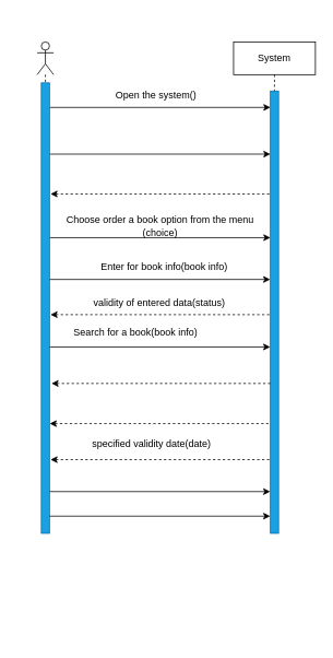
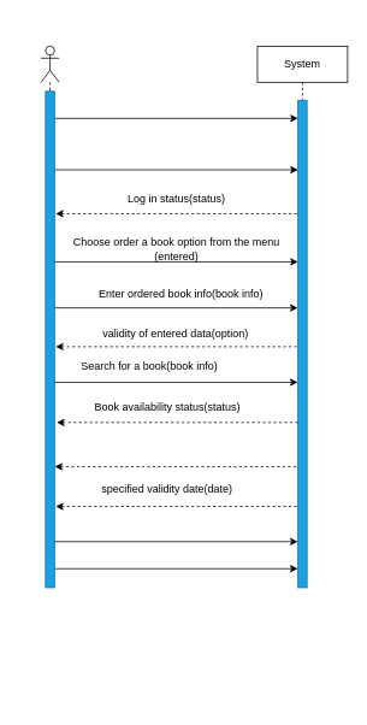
  <mxCell id="0" />
  <mxCell id="1" parent="0" />
  <mxCell id="2" value="" style="group" parent="1" vertex="1" connectable="0"><mxGeometry x="20" y="20" width="365" height="760" as="geometry" /></mxCell>
  <mxCell id="3" value="" style="shape=umlLifeline;perimeter=lifelinePerimeter;whiteSpace=wrap;html=1;container=1;dropTarget=0;collapsible=0;recursiveResize=0;outlineConnect=0;portConstraint=eastwest;newEdgeStyle={&quot;curved&quot;:0,&quot;rounded&quot;:0};participant=umlActor;" parent="2" vertex="1"><mxGeometry x="25" y="30" width="20" height="600" as="geometry" /></mxCell>
  <mxCell id="4" value="" style="html=1;points=[[0,0,0,0,5],[0,1,0,0,-5],[1,0,0,0,5],[1,1,0,0,-5]];perimeter=orthogonalPerimeter;outlineConnect=0;targetShapes=umlLifeline;portConstraint=eastwest;newEdgeStyle={&quot;curved&quot;:0,&quot;rounded&quot;:0};container=0;fillColor=#1ba1e2;fontColor=#ffffff;strokeColor=#006EAF;" parent="3" vertex="1"><mxGeometry x="5" y="50" width="10" height="550" as="geometry" /></mxCell>
  <mxCell id="5" value="System" style="shape=umlLifeline;perimeter=lifelinePerimeter;whiteSpace=wrap;html=1;container=0;dropTarget=0;collapsible=0;recursiveResize=0;outlineConnect=0;portConstraint=eastwest;newEdgeStyle={&quot;edgeStyle&quot;:&quot;elbowEdgeStyle&quot;,&quot;elbow&quot;:&quot;vertical&quot;,&quot;curved&quot;:0,&quot;rounded&quot;:0};" parent="2" vertex="1"><mxGeometry x="265" y="30" width="100" height="340" as="geometry" /></mxCell>
  <mxCell id="6" value="" style="html=1;points=[[0,0,0,0,5],[0,1,0,0,-5],[1,0,0,0,5],[1,1,0,0,-5]];perimeter=orthogonalPerimeter;outlineConnect=0;targetShapes=umlLifeline;portConstraint=eastwest;newEdgeStyle={&quot;curved&quot;:0,&quot;rounded&quot;:0};fillColor=#1ba1e2;container=0;fontColor=#ffffff;strokeColor=#006EAF;" parent="2" vertex="1"><mxGeometry x="310" y="90" width="10" height="540" as="geometry" /></mxCell>
  <mxCell id="7" value="" style="endArrow=classic;html=1;rounded=0;" parent="2" edge="1"><mxGeometry width="50" height="50" relative="1" as="geometry"><mxPoint x="40.5" y="110" as="sourcePoint" /><mxPoint x="310" y="110" as="targetPoint" /></mxGeometry></mxCell>
- <mxCell id="8" value="Open the system()" style="text;html=1;align=center;verticalAlign=middle;resizable=0;points=[];autosize=1;strokeColor=none;fillColor=none;" parent="2" vertex="1"><mxGeometry x="110" y="80" width="120" height="30" as="geometry" /></mxCell>
  <mxCell id="9" value="" style="endArrow=classic;html=1;rounded=0;" parent="2" edge="1"><mxGeometry width="50" height="50" relative="1" as="geometry"><mxPoint x="40.5" y="269.0" as="sourcePoint" /><mxPoint x="310" y="269.0" as="targetPoint" /></mxGeometry></mxCell>
  <mxCell id="10" value="" style="html=1;labelBackgroundColor=#ffffff;startArrow=none;startFill=0;startSize=6;endArrow=classic;endFill=1;endSize=6;jettySize=auto;orthogonalLoop=1;strokeWidth=1;dashed=1;fontSize=14;rounded=0;" parent="2" edge="1"><mxGeometry width="60" height="60" relative="1" as="geometry"><mxPoint x="307.75" y="496" as="sourcePoint" /><mxPoint x="40.25" y="496" as="targetPoint" /></mxGeometry></mxCell>
  <mxCell id="11" value="" style="endArrow=classic;html=1;rounded=0;" parent="2" edge="1"><mxGeometry width="50" height="50" relative="1" as="geometry"><mxPoint x="40.5" y="167" as="sourcePoint" /><mxPoint x="310" y="167" as="targetPoint" /></mxGeometry></mxCell>
  <mxCell id="12" value="" style="endArrow=classic;html=1;rounded=0;" parent="2" edge="1"><mxGeometry width="50" height="50" relative="1" as="geometry"><mxPoint x="40.25" y="609" as="sourcePoint" /><mxPoint x="309.75" y="609" as="targetPoint" /></mxGeometry></mxCell>
  <mxCell id="13" value="" style="html=1;labelBackgroundColor=#ffffff;startArrow=none;startFill=0;startSize=6;endArrow=classic;endFill=1;endSize=6;jettySize=auto;orthogonalLoop=1;strokeWidth=1;dashed=1;fontSize=14;rounded=0;" parent="2" edge="1"><mxGeometry width="60" height="60" relative="1" as="geometry"><mxPoint x="308.75" y="215.66" as="sourcePoint" /><mxPoint x="41.25" y="215.66" as="targetPoint" /></mxGeometry></mxCell>
- <mxCell id="15" value="Choose order a book&amp;nbsp;option from the menu&lt;div&gt;(choice)&lt;/div&gt;" style="text;html=1;align=center;verticalAlign=middle;resizable=0;points=[];autosize=1;strokeColor=none;fillColor=none;" parent="2" vertex="1"><mxGeometry x="50" y="235" width="250" height="40" as="geometry" /></mxCell>
+ <mxCell id="14" value="Log in status(status)" style="text;html=1;align=center;verticalAlign=middle;resizable=0;points=[];autosize=1;strokeColor=none;fillColor=none;" parent="2" vertex="1"><mxGeometry x="110" y="185" width="130" height="30" as="geometry" /></mxCell>
+ <mxCell id="15" value="Choose order a book&amp;nbsp;option from the menu&lt;div&gt;(entered)&lt;/div&gt;" style="text;html=1;align=center;verticalAlign=middle;resizable=0;points=[];autosize=1;strokeColor=none;fillColor=none;" parent="2" vertex="1"><mxGeometry x="50" y="235" width="250" height="40" as="geometry" /></mxCell>
  <mxCell id="16" value="" style="endArrow=classic;html=1;rounded=0;" parent="2" edge="1"><mxGeometry width="50" height="50" relative="1" as="geometry"><mxPoint x="40.25" y="320" as="sourcePoint" /><mxPoint x="309.75" y="320" as="targetPoint" /></mxGeometry></mxCell>
- <mxCell id="17" value="Enter for book info(book info)" style="text;html=1;align=center;verticalAlign=middle;resizable=0;points=[];autosize=1;strokeColor=none;fillColor=none;" parent="2" vertex="1"><mxGeometry x="75" y="290" width="210" height="30" as="geometry" /></mxCell>
+ <mxCell id="17" value="Enter ordered book info(book info)" style="text;html=1;align=center;verticalAlign=middle;resizable=0;points=[];autosize=1;strokeColor=none;fillColor=none;" parent="2" vertex="1"><mxGeometry x="75" y="290" width="210" height="30" as="geometry" /></mxCell>
  <mxCell id="18" value="Search for a book(book info)" style="text;html=1;align=center;verticalAlign=middle;resizable=0;points=[];autosize=1;strokeColor=none;fillColor=none;" parent="2" vertex="1"><mxGeometry x="60" y="370" width="170" height="30" as="geometry" /></mxCell>
  <mxCell id="19" value="" style="html=1;labelBackgroundColor=#ffffff;startArrow=none;startFill=0;startSize=6;endArrow=classic;endFill=1;endSize=6;jettySize=auto;orthogonalLoop=1;strokeWidth=1;dashed=1;fontSize=14;rounded=0;" parent="2" edge="1"><mxGeometry width="60" height="60" relative="1" as="geometry"><mxPoint x="310" y="447" as="sourcePoint" /><mxPoint x="42.5" y="447" as="targetPoint" /></mxGeometry></mxCell>
+ <mxCell id="20" value="Book&amp;nbsp;availability status(status)" style="text;html=1;align=center;verticalAlign=middle;resizable=0;points=[];autosize=1;strokeColor=none;fillColor=none;" parent="2" vertex="1"><mxGeometry x="75" y="415" width="180" height="30" as="geometry" /></mxCell>
  <mxCell id="21" value="" style="html=1;labelBackgroundColor=#ffffff;startArrow=none;startFill=0;startSize=6;endArrow=classic;endFill=1;endSize=6;jettySize=auto;orthogonalLoop=1;strokeWidth=1;dashed=1;fontSize=14;rounded=0;" parent="2" edge="1"><mxGeometry width="60" height="60" relative="1" as="geometry"><mxPoint x="308.75" y="540" as="sourcePoint" /><mxPoint x="41.25" y="540" as="targetPoint" /></mxGeometry></mxCell>
  <mxCell id="22" value="specified validity date(date)" style="text;align=center;verticalAlign=middle;resizable=0;points=[];autosize=1;strokeColor=none;fillColor=none;" parent="2" vertex="1"><mxGeometry x="80" y="505" width="170" height="30" as="geometry" /></mxCell>
  <mxCell id="23" value="" style="endArrow=classic;html=1;rounded=0;" parent="2" edge="1"><mxGeometry width="50" height="50" relative="1" as="geometry"><mxPoint x="40.25" y="402.47" as="sourcePoint" /><mxPoint x="309.75" y="402.47" as="targetPoint" /></mxGeometry></mxCell>
  <mxCell id="24" value="" style="html=1;labelBackgroundColor=#ffffff;startArrow=none;startFill=0;startSize=6;endArrow=classic;endFill=1;endSize=6;jettySize=auto;orthogonalLoop=1;strokeWidth=1;dashed=1;fontSize=14;rounded=0;" parent="2" edge="1"><mxGeometry width="60" height="60" relative="1" as="geometry"><mxPoint x="308.75" y="363" as="sourcePoint" /><mxPoint x="41.25" y="363" as="targetPoint" /></mxGeometry></mxCell>
  <mxCell id="25" value="" style="endArrow=classic;html=1;rounded=0;" edge="1" parent="2"><mxGeometry width="50" height="50" relative="1" as="geometry"><mxPoint x="40.25" y="579" as="sourcePoint" /><mxPoint x="309.75" y="579" as="targetPoint" /></mxGeometry></mxCell>
- <mxCell id="26" value="validity of entered data(status)" style="text;html=1;align=center;verticalAlign=middle;resizable=0;points=[];autosize=1;strokeColor=none;fillColor=none;" parent="1" vertex="1"><mxGeometry x="104" y="354" width="180" height="30" as="geometry" /></mxCell>
+ <mxCell id="26" value="validity of entered data(option)" style="text;html=1;align=center;verticalAlign=middle;resizable=0;points=[];autosize=1;strokeColor=none;fillColor=none;" parent="1" vertex="1"><mxGeometry x="104" y="354" width="180" height="30" as="geometry" /></mxCell>
